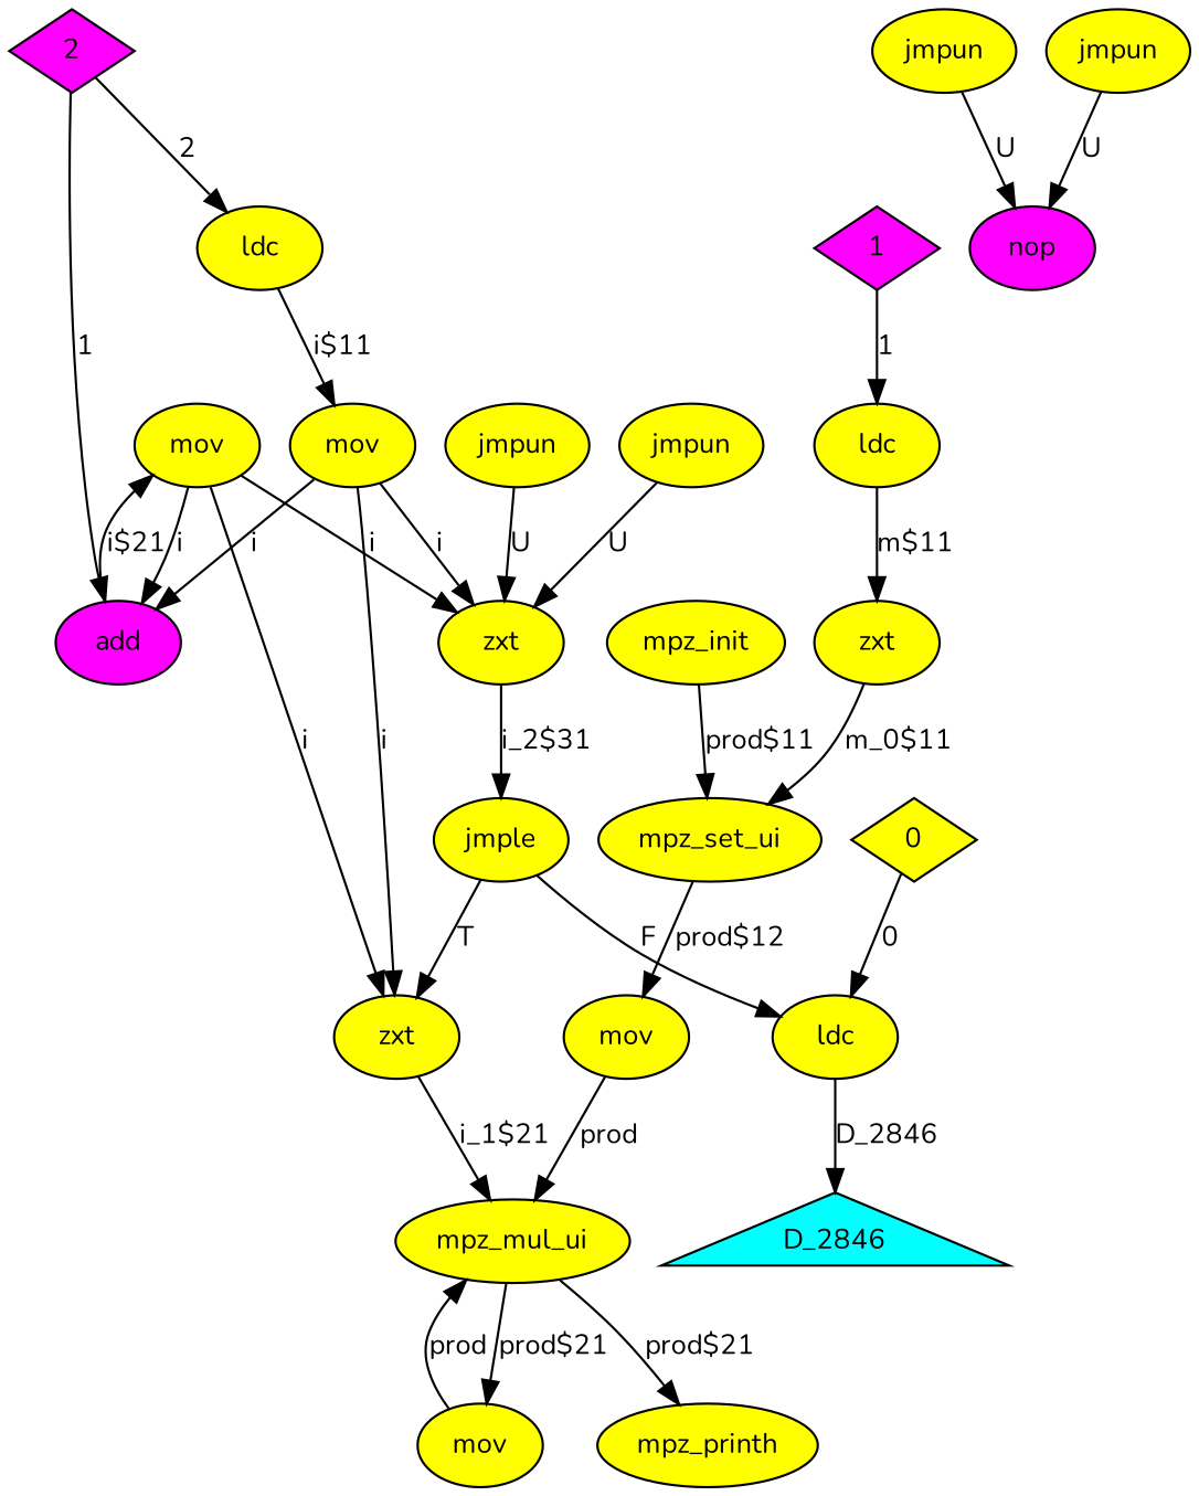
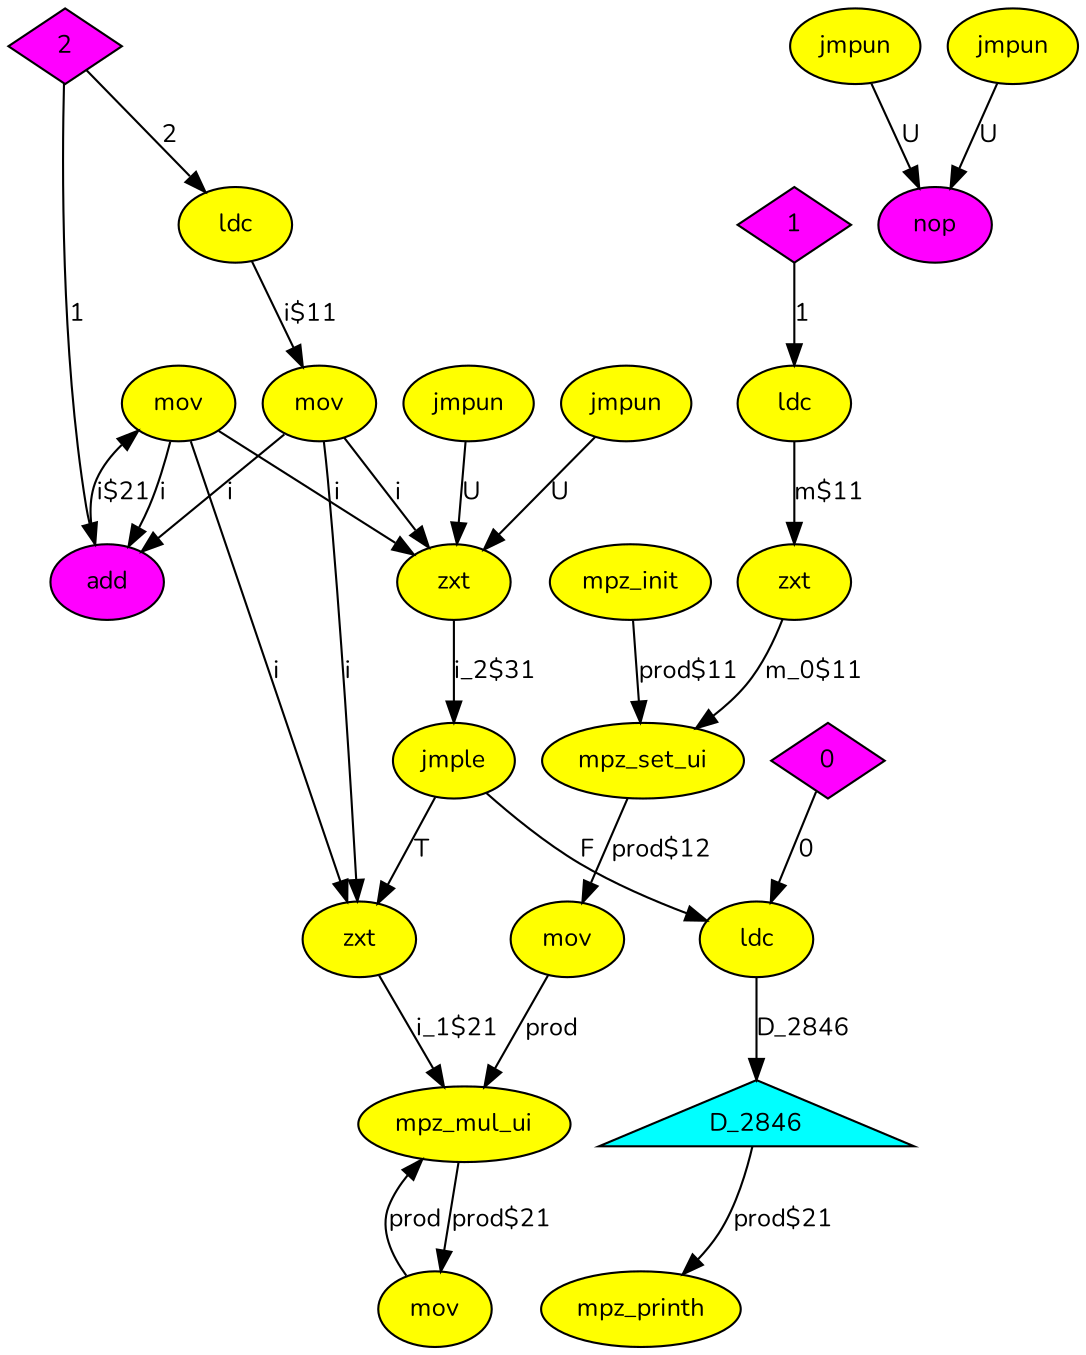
  digraph {
    fontname=Nunito
    nodesep=0.175
    rankdir=TB
    node [argix=-1 dataspec=na fillcolor=yellow fontname=Nunito fontsize=12 ntype=operation shape=ellipse style=filled]
    edge [argix=-1 dataspec=s32 etype=D fontname=Nunito fontsize=12 order=1 vtype=localvar]
    n1 [argix=0 dataspec=s32 fillcolor=cyan label=D_2846 ntype=outvar shape=triangle]
    n2 [fillcolor=magenta label=add]
    n3 [label=mov]
    n4 [label=zxt]
    n5 [label=zxt]
-   n6 [dataspec=s32 label=0 ntype=constant shape=diamond]
+   n6 [dataspec=s32 fillcolor=magenta label=0 ntype=constant shape=diamond]
    n7 [label=ldc]
    n8 [dataspec=s32 fillcolor=magenta label=1 ntype=constant shape=diamond]
    n9 [label=ldc]
    n10 [label=zxt]
    n11 [dataspec=s32 fillcolor=magenta label=2 ntype=constant shape=diamond]
    n12 [label=ldc]
    n13 [label=mov]
    n14 [label=jmple]
    n15 [label=mpz_mul_ui]
    n16 [label=jmpun]
    n17 [label=jmpun]
    n18 [fillcolor=magenta label=nop]
    n19 [label=jmpun]
    n20 [label=jmpun]
    n21 [label=mpz_set_ui]
    n22 [label=mov]
    n23 [label=mpz_printh]
    n24 [label=mov]
    n25 [label=mpz_init]
    n2 -> n3 [label="i$21"]
    n3 -> n2 [label=i]
    n3 -> n4 [label=i]
    n3 -> n5 [label=i]
    n4 -> n15 [dataspec=u32 label="i_1$21" order=2]
    n5 -> n14 [dataspec=u32 label="i_2$31"]
    n6 -> n7 [label=0 vtype=globalvar]
    n7 -> n1 [label=D_2846 vtype=outarg]
    n8 -> n9 [label=1 vtype=globalvar]
    n9 -> n10 [label="m$11"]
    n10 -> n21 [dataspec=u32 label="m_0$11" order=2]
    n11 -> n2 [label=1 order=2 vtype=globalvar]
    n11 -> n12 [label=2 vtype=globalvar]
    n12 -> n13 [label="i$11"]
    n13 -> n2 [label=i]
    n13 -> n4 [label=i]
    n13 -> n5 [label=i]
    n14 -> n4 [dataspec=u1 etype=T label=T vtype=""]
    n14 -> n7 [dataspec=u1 etype=F label=F order=2 vtype=""]
    n15 -> n22 [dataspec=mpz label="prod$21"]
-   n15 -> n23 [dataspec=mpz label="prod$21"]
+   n1 -> n23 [dataspec=mpz label="prod$21"]
    n16 -> n5 [dataspec=u1 etype=U label=U vtype=""]
    n17 -> n18 [dataspec=u1 etype=U label=U vtype=""]
    n19 -> n18 [dataspec=u1 etype=U label=U vtype=""]
    n20 -> n5 [dataspec=u1 etype=U label=U vtype=""]
    n21 -> n24 [dataspec=mpz label="prod$12"]
    n22 -> n15 [dataspec=mpz label=prod]
    n24 -> n15 [dataspec=mpz label=prod]
    n25 -> n21 [dataspec=mpz label="prod$11"]
  }
